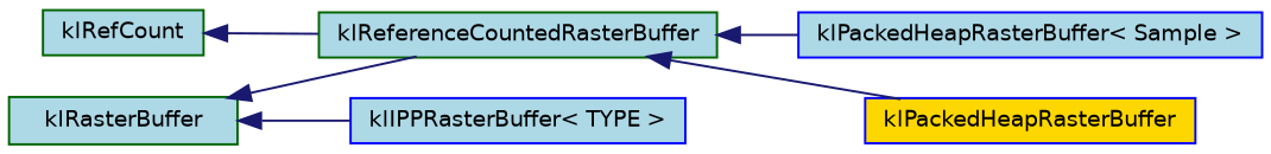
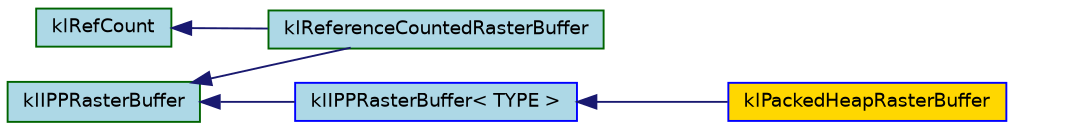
  digraph {
    rankdir=LR
    node [color=darkgreen fillcolor=lightblue fontname=Helvetica fontsize=10 shape=record style=filled]
    edge [color=midnightblue dir=back fontname=Helvetica fontsize=10 labelfontname=Helvetica labelfontsize=10 style=solid]
-   n1 [height=0.2 label=klRasterBuffer width=0.4]
+   n1 [height=0.2 label=klIPPRasterBuffer width=0.4]
    n2 [height=0.2 label=klReferenceCountedRasterBuffer width=0.4]
    n3 [color=blue height=0.2 label="klIPPRasterBuffer\< TYPE \>" width=0.4]
-   n4 [color=blue height=0.2 label="klPackedHeapRasterBuffer\< Sample \>" width=0.4]
    n5 [color=blue fillcolor=gold height=0.2 label=klPackedHeapRasterBuffer width=0.4]
    n6 [height=0.2 label=klRefCount width=0.4]
    n1 -> n2
    n1 -> n3
-   n2 -> n4
-   n2 -> n5
+   n3 -> n5
    n6 -> n2
  }
